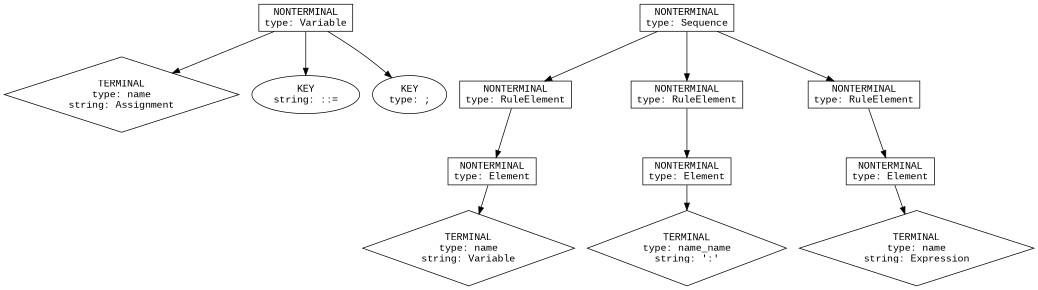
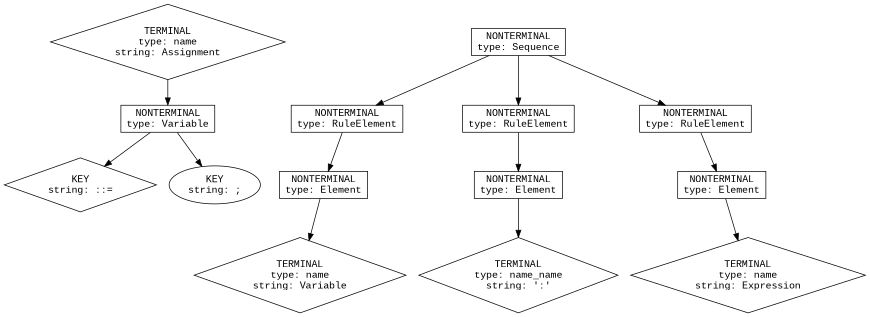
  digraph {
    fontname="Liberation Mono"
    node [fontname="Liberation Mono" shape=box]
    edge [fontname="Liberation Mono"]
    n1 [label="NONTERMINAL\ntype: Variable"]
    n2 [label="TERMINAL\ntype: name\nstring: Assignment" shape=diamond]
-   n3 [label="KEY\nstring: ::=" shape=oval]
-   n4 [label="KEY\ntype: ;" shape=oval]
+   n3 [label="KEY\nstring: ::=" shape=diamond]
+   n4 [label="KEY\nstring: ;" shape=oval]
    n5 [label="NONTERMINAL\ntype: Sequence"]
    n6 [label="NONTERMINAL\ntype: RuleElement"]
    n7 [label="NONTERMINAL\ntype: RuleElement"]
    n8 [label="NONTERMINAL\ntype: RuleElement"]
    n9 [label="NONTERMINAL\ntype: Element"]
    n10 [label="NONTERMINAL\ntype: Element"]
    n11 [label="NONTERMINAL\ntype: Element"]
    n12 [label="TERMINAL\ntype: name\nstring: Variable" shape=diamond]
    n13 [label="TERMINAL\ntype: name_name\nstring: ':'" shape=diamond]
    n14 [label="TERMINAL\ntype: name\nstring: Expression" shape=diamond]
-   n1 -> n2
+   n2 -> n1
    n1 -> n3
    n1 -> n4
    n5 -> n6
    n5 -> n7
    n5 -> n8
    n6 -> n9
    n7 -> n10
    n8 -> n11
    n9 -> n12
    n10 -> n13
    n11 -> n14
  }
